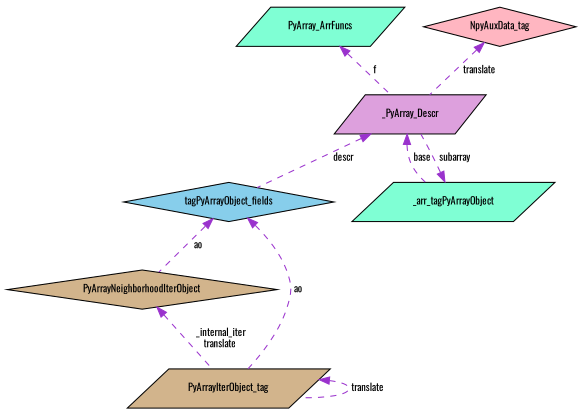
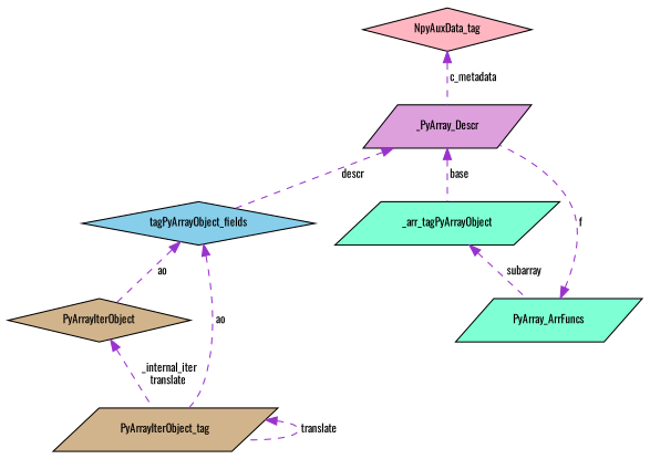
  digraph {
    fontname=Oswald
    node [color=black fillcolor=tan fontname=Oswald fontsize=10 shape=parallelogram style=filled]
    edge [color=darkorchid3 dir=back fontname=Oswald fontsize=10 labelfontname=Helvetica labelfontsize=10 style=dashed]
-   n1 [fontcolor=black height=0.2 label=PyArrayNeighborhoodIterObject shape=diamond width=0.4]
+   n1 [fontcolor=black height=0.2 label=PyArrayIterObject shape=diamond width=0.4]
    n2 [height=0.2 label=PyArrayIterObject_tag width=0.4]
    n3 [fillcolor=skyblue height=0.2 label=tagPyArrayObject_fields shape=diamond width=0.4]
    n4 [fillcolor=plum height=0.2 label=_PyArray_Descr width=0.4]
    n5 [fillcolor=aquamarine height=0.2 label=_arr_tagPyArrayObject width=0.4]
    n6 [fillcolor=aquamarine height=0.2 label=PyArray_ArrFuncs width=0.4]
    n7 [fillcolor=lightpink height=0.2 label=NpyAuxData_tag shape=diamond width=0.4]
    n1 -> n2 [label=" _internal_iter\ntranslate"]
    n2 -> n2 [label=" translate"]
    n3 -> n1 [label=" ao"]
    n3 -> n2 [label=" ao"]
    n4 -> n3 [label=" descr"]
    n4 -> n5 [label=" base"]
-   n5 -> n4 [label=" subarray"]
+   n5 -> n6 [label=" subarray"]
    n6 -> n4 [label=" f"]
-   n7 -> n4 [label=" translate"]
+   n7 -> n4 [label=" c_metadata"]
  }
